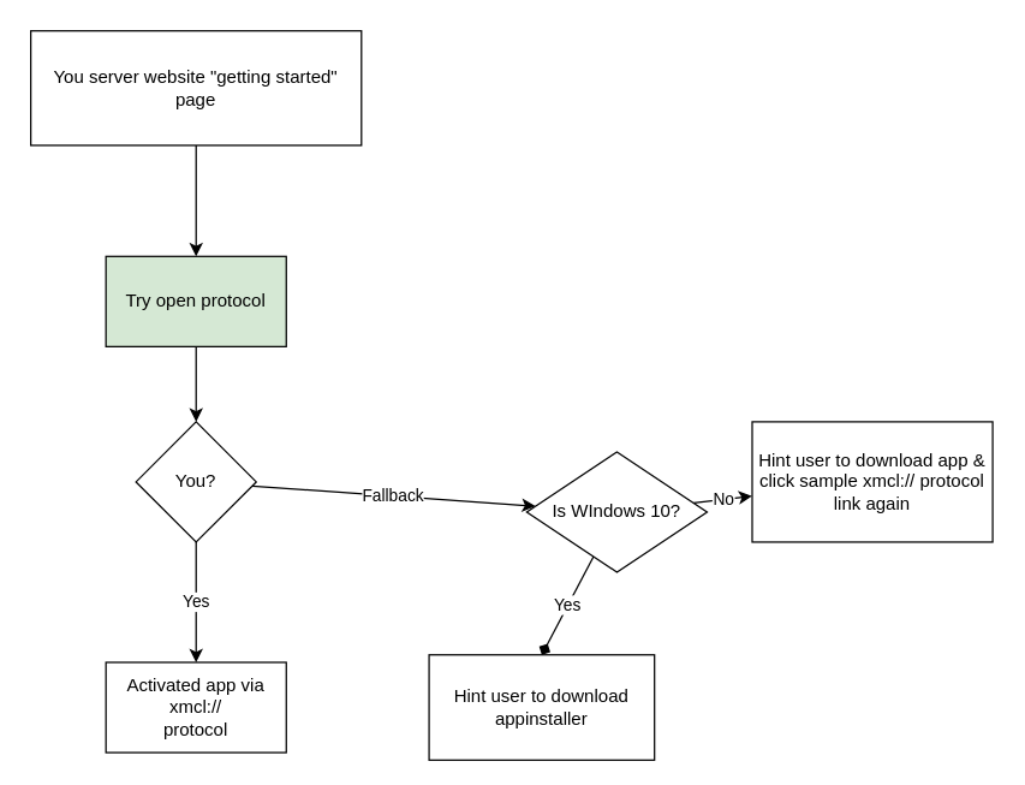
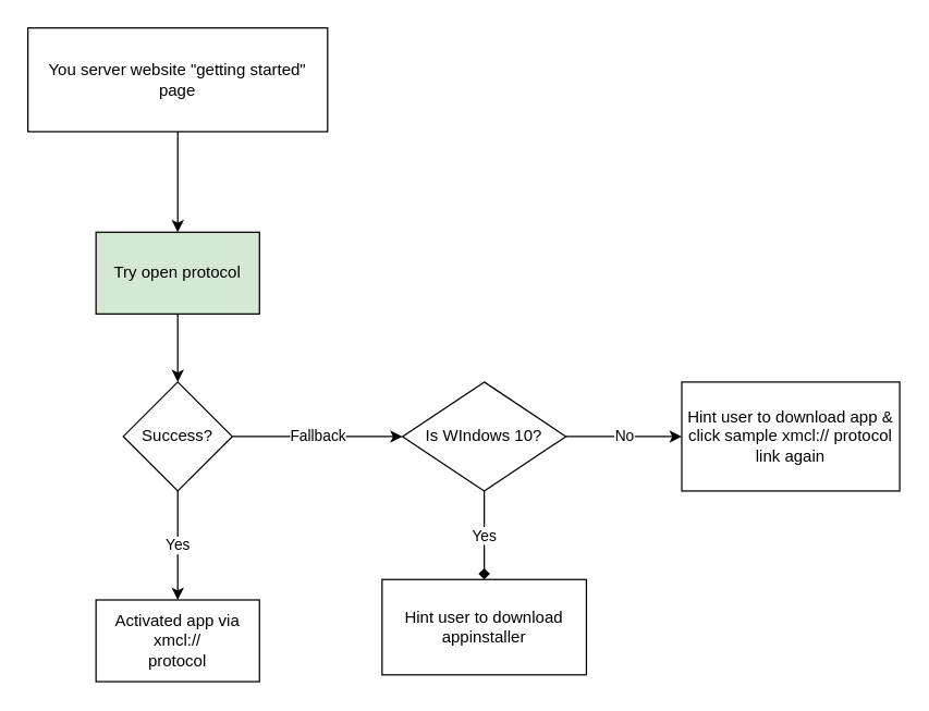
  <mxCell id="0" />
  <mxCell id="1" parent="0" />
  <mxCell id="2" style="edgeStyle=none;html=1;" edge="1" parent="1" source="3" target="5"><mxGeometry relative="1" as="geometry" /></mxCell>
  <mxCell id="3" value="You server website &quot;getting started&quot; page" style="rounded=0;whiteSpace=wrap;html=1;" vertex="1" parent="1"><mxGeometry x="20" y="20" width="220" height="76.15" as="geometry" /></mxCell>
  <mxCell id="4" style="edgeStyle=none;html=1;" edge="1" parent="1" source="5" target="8"><mxGeometry relative="1" as="geometry" /></mxCell>
  <mxCell id="5" value="Try open protocol" style="rounded=0;whiteSpace=wrap;html=1;fillColor=#d5e8d4;" vertex="1" parent="1"><mxGeometry x="70" y="170" width="120" height="60" as="geometry" /></mxCell>
  <mxCell id="6" value="Yes" style="edgeStyle=none;html=1;" edge="1" parent="1" source="8" target="9"><mxGeometry relative="1" as="geometry" /></mxCell>
  <mxCell id="7" value="Fallback" style="edgeStyle=none;html=1;" edge="1" parent="1" source="8" target="13"><mxGeometry relative="1" as="geometry" /></mxCell>
- <mxCell id="8" value="You?" style="rhombus;whiteSpace=wrap;html=1;" vertex="1" parent="1"><mxGeometry x="90" y="280" width="80" height="80" as="geometry" /></mxCell>
+ <mxCell id="8" value="Success?" style="rhombus;whiteSpace=wrap;html=1;" vertex="1" parent="1"><mxGeometry x="90" y="280" width="80" height="80" as="geometry" /></mxCell>
  <mxCell id="9" value="Activated app via&lt;br&gt;xmcl://&lt;br&gt;protocol" style="rounded=0;whiteSpace=wrap;html=1;" vertex="1" parent="1"><mxGeometry x="70" y="440" width="120" height="60" as="geometry" /></mxCell>
- <mxCell id="10" value="Hint user to download appinstaller" style="rounded=0;whiteSpace=wrap;html=1;" vertex="1" parent="1"><mxGeometry x="285" y="435" width="150" height="70" as="geometry" /></mxCell>
+ <mxCell id="10" value="Hint user to download appinstaller" style="rounded=0;whiteSpace=wrap;html=1;" vertex="1" parent="1"><mxGeometry x="280" y="425" width="150" height="70" as="geometry" /></mxCell>
  <mxCell id="11" value="Yes" style="edgeStyle=none;html=1;entryX=0.5;entryY=0;entryDx=0;entryDy=0;endArrow=diamond;" edge="1" parent="1" source="13" target="10"><mxGeometry relative="1" as="geometry" /></mxCell>
  <mxCell id="12" value="No" style="edgeStyle=none;html=1;" edge="1" parent="1" source="13" target="14"><mxGeometry relative="1" as="geometry" /></mxCell>
- <mxCell id="13" value="Is WIndows 10?" style="rhombus;whiteSpace=wrap;html=1;" vertex="1" parent="1"><mxGeometry x="350" y="300" width="120" height="80" as="geometry" /></mxCell>
+ <mxCell id="13" value="Is WIndows 10?" style="rhombus;whiteSpace=wrap;html=1;" vertex="1" parent="1"><mxGeometry x="295" y="280" width="120" height="80" as="geometry" /></mxCell>
  <mxCell id="14" value="Hint user to download app &amp;amp; click sample xmcl:// protocol link again" style="rounded=0;whiteSpace=wrap;html=1;" vertex="1" parent="1"><mxGeometry x="500" y="280" width="160" height="80" as="geometry" /></mxCell>
